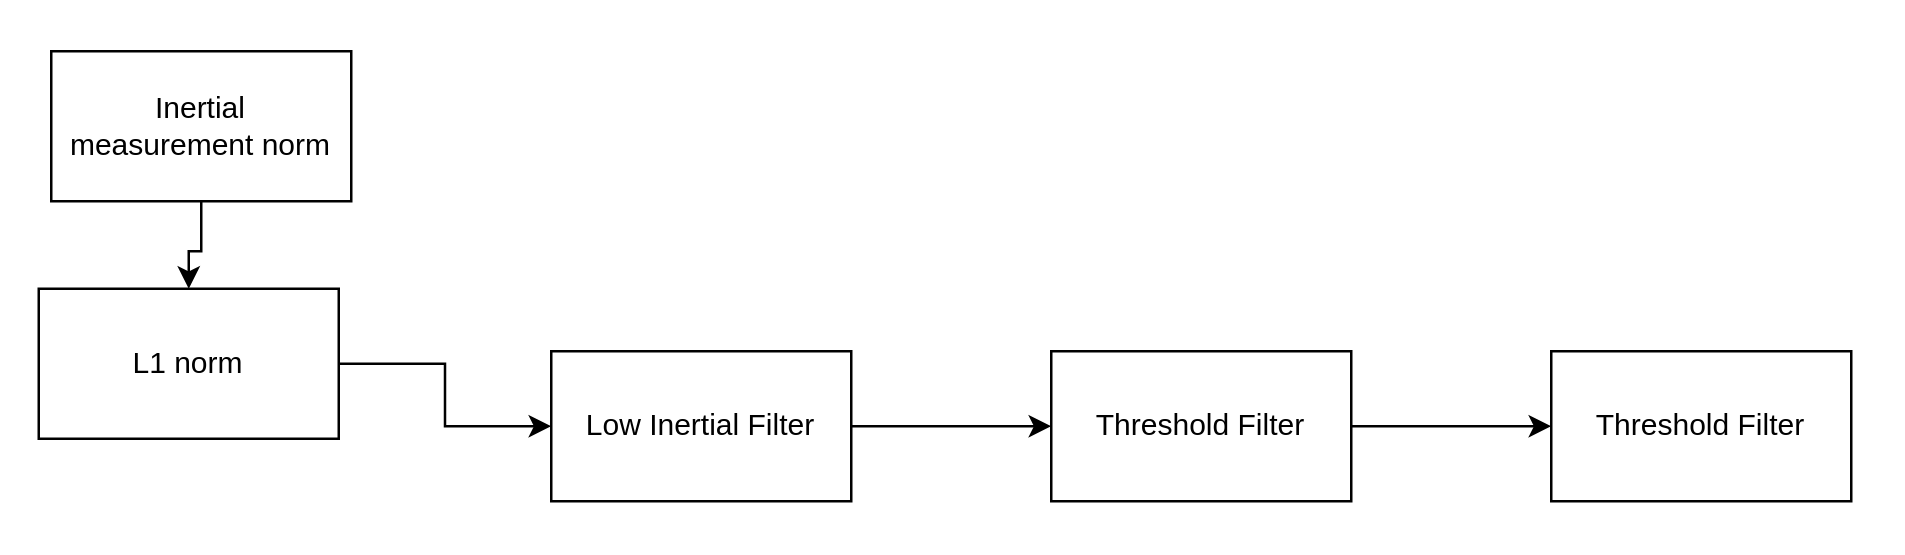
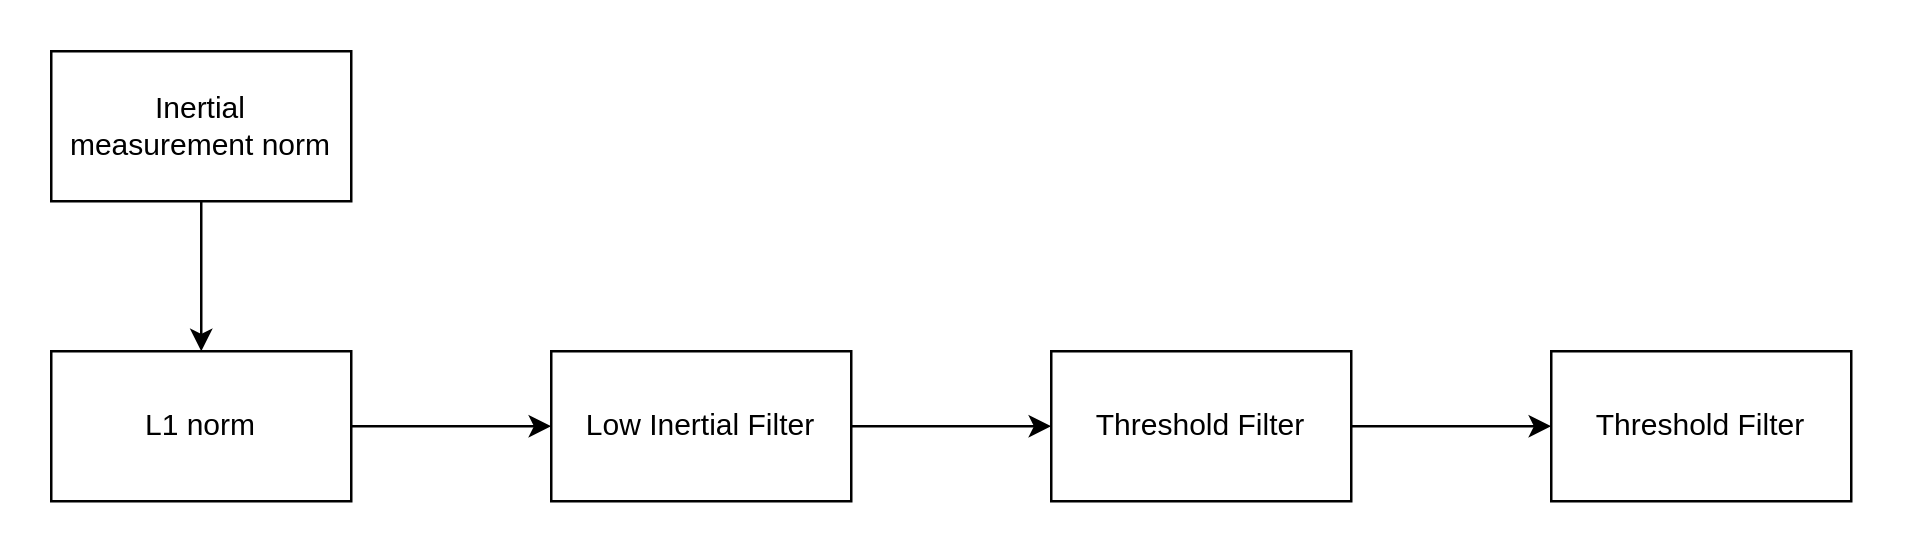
  <mxCell id="0" />
  <mxCell id="1" parent="0" />
  <mxCell id="2" value="" style="edgeStyle=orthogonalEdgeStyle;rounded=0;orthogonalLoop=1;jettySize=auto;html=1;" parent="1" source="3" target="9" edge="1"><mxGeometry relative="1" as="geometry" /></mxCell>
  <mxCell id="3" value="Inertial&lt;br&gt;measurement norm" style="rounded=0;whiteSpace=wrap;html=1;" parent="1" vertex="1"><mxGeometry x="20" y="20" width="120" height="60" as="geometry" /></mxCell>
  <mxCell id="4" value="" style="edgeStyle=orthogonalEdgeStyle;rounded=0;orthogonalLoop=1;jettySize=auto;html=1;" parent="1" source="5" target="7" edge="1"><mxGeometry relative="1" as="geometry" /></mxCell>
  <mxCell id="5" value="Low Inertial Filter" style="rounded=0;whiteSpace=wrap;html=1;" parent="1" vertex="1"><mxGeometry x="220" y="140" width="120" height="60" as="geometry" /></mxCell>
  <mxCell id="6" value="" style="edgeStyle=orthogonalEdgeStyle;rounded=0;orthogonalLoop=1;jettySize=auto;html=1;" parent="1" source="7" target="10" edge="1"><mxGeometry relative="1" as="geometry" /></mxCell>
  <mxCell id="7" value="Threshold Filter" style="rounded=0;whiteSpace=wrap;html=1;" parent="1" vertex="1"><mxGeometry x="420" y="140" width="120" height="60" as="geometry" /></mxCell>
  <mxCell id="8" style="edgeStyle=orthogonalEdgeStyle;rounded=0;orthogonalLoop=1;jettySize=auto;html=1;exitX=1;exitY=0.5;exitDx=0;exitDy=0;" parent="1" source="9" target="5" edge="1"><mxGeometry relative="1" as="geometry" /></mxCell>
- <mxCell id="9" value="L1 norm" style="rounded=0;whiteSpace=wrap;html=1;" parent="1" vertex="1"><mxGeometry x="15" y="115" width="120" height="60" as="geometry" /></mxCell>
+ <mxCell id="9" value="L1 norm" style="rounded=0;whiteSpace=wrap;html=1;" parent="1" vertex="1"><mxGeometry x="20" y="140" width="120" height="60" as="geometry" /></mxCell>
  <mxCell id="10" value="Threshold Filter" style="rounded=0;whiteSpace=wrap;html=1;" parent="1" vertex="1"><mxGeometry x="620" y="140" width="120" height="60" as="geometry" /></mxCell>
